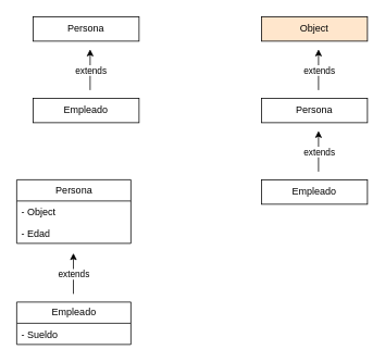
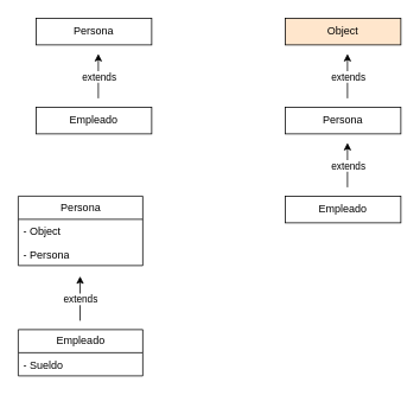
  <mxCell id="0" />
  <mxCell id="1" parent="0" />
  <mxCell id="2" value="Persona" style="rounded=0;whiteSpace=wrap;html=1;" vertex="1" parent="1"><mxGeometry x="40" y="20" width="130" height="30" as="geometry" /></mxCell>
  <mxCell id="3" value="Empleado" style="rounded=0;whiteSpace=wrap;html=1;" vertex="1" parent="1"><mxGeometry x="40" y="120" width="130" height="30" as="geometry" /></mxCell>
  <mxCell id="4" value="" style="endArrow=classic;html=1;" edge="1" parent="1"><mxGeometry relative="1" as="geometry"><mxPoint x="110" y="110" as="sourcePoint" /><mxPoint x="110" y="60" as="targetPoint" /><Array as="points" /></mxGeometry></mxCell>
  <mxCell id="5" value="extends" style="edgeLabel;resizable=0;html=1;align=center;verticalAlign=middle;" connectable="0" vertex="1" parent="4"><mxGeometry relative="1" as="geometry" /></mxCell>
  <mxCell id="6" value="Persona" style="rounded=0;whiteSpace=wrap;html=1;" vertex="1" parent="1"><mxGeometry x="320" y="120" width="130" height="30" as="geometry" /></mxCell>
  <mxCell id="7" value="Empleado" style="rounded=0;whiteSpace=wrap;html=1;" vertex="1" parent="1"><mxGeometry x="320" y="220" width="130" height="30" as="geometry" /></mxCell>
  <mxCell id="8" value="" style="endArrow=classic;html=1;" edge="1" parent="1"><mxGeometry relative="1" as="geometry"><mxPoint x="390" y="210" as="sourcePoint" /><mxPoint x="390" y="160" as="targetPoint" /><Array as="points" /></mxGeometry></mxCell>
  <mxCell id="9" value="extends" style="edgeLabel;resizable=0;html=1;align=center;verticalAlign=middle;" connectable="0" vertex="1" parent="8"><mxGeometry relative="1" as="geometry" /></mxCell>
  <mxCell id="10" value="Object" style="rounded=0;whiteSpace=wrap;html=1;fillColor=#ffe6cc;" vertex="1" parent="1"><mxGeometry x="320" y="20" width="130" height="30" as="geometry" /></mxCell>
  <mxCell id="11" value="" style="endArrow=classic;html=1;" edge="1" parent="1"><mxGeometry relative="1" as="geometry"><mxPoint x="390" y="110" as="sourcePoint" /><mxPoint x="390" y="60" as="targetPoint" /><Array as="points" /></mxGeometry></mxCell>
  <mxCell id="12" value="extends" style="edgeLabel;resizable=0;html=1;align=center;verticalAlign=middle;" connectable="0" vertex="1" parent="11"><mxGeometry relative="1" as="geometry" /></mxCell>
  <mxCell id="13" value="Persona" style="swimlane;fontStyle=0;childLayout=stackLayout;horizontal=1;startSize=26;fillColor=none;horizontalStack=0;resizeParent=1;resizeParentMax=0;resizeLast=0;collapsible=1;marginBottom=0;html=1;" vertex="1" parent="1"><mxGeometry x="20" y="220" width="140" height="78" as="geometry" /></mxCell>
  <mxCell id="14" value="- Object" style="text;strokeColor=none;fillColor=none;align=left;verticalAlign=top;spacingLeft=4;spacingRight=4;overflow=hidden;rotatable=0;points=[[0,0.5],[1,0.5]];portConstraint=eastwest;whiteSpace=wrap;html=1;" vertex="1" parent="13"><mxGeometry y="26" width="140" height="26" as="geometry" /></mxCell>
- <mxCell id="15" value="- Edad" style="text;strokeColor=none;fillColor=none;align=left;verticalAlign=top;spacingLeft=4;spacingRight=4;overflow=hidden;rotatable=0;points=[[0,0.5],[1,0.5]];portConstraint=eastwest;whiteSpace=wrap;html=1;" vertex="1" parent="13"><mxGeometry y="52" width="140" height="26" as="geometry" /></mxCell>
+ <mxCell id="15" value="- Persona" style="text;strokeColor=none;fillColor=none;align=left;verticalAlign=top;spacingLeft=4;spacingRight=4;overflow=hidden;rotatable=0;points=[[0,0.5],[1,0.5]];portConstraint=eastwest;whiteSpace=wrap;html=1;" vertex="1" parent="13"><mxGeometry y="52" width="140" height="26" as="geometry" /></mxCell>
  <mxCell id="16" value="" style="endArrow=classic;html=1;" edge="1" parent="1"><mxGeometry relative="1" as="geometry"><mxPoint x="89.5" y="360" as="sourcePoint" /><mxPoint x="89.5" y="310" as="targetPoint" /><Array as="points" /></mxGeometry></mxCell>
  <mxCell id="17" value="extends" style="edgeLabel;resizable=0;html=1;align=center;verticalAlign=middle;" connectable="0" vertex="1" parent="16"><mxGeometry relative="1" as="geometry" /></mxCell>
  <mxCell id="18" value="Empleado" style="swimlane;fontStyle=0;childLayout=stackLayout;horizontal=1;startSize=26;fillColor=none;horizontalStack=0;resizeParent=1;resizeParentMax=0;resizeLast=0;collapsible=1;marginBottom=0;html=1;" vertex="1" parent="1"><mxGeometry x="20" y="370" width="140" height="52" as="geometry" /></mxCell>
  <mxCell id="19" value="- Sueldo" style="text;strokeColor=none;fillColor=none;align=left;verticalAlign=top;spacingLeft=4;spacingRight=4;overflow=hidden;rotatable=0;points=[[0,0.5],[1,0.5]];portConstraint=eastwest;whiteSpace=wrap;html=1;" vertex="1" parent="18"><mxGeometry y="26" width="140" height="26" as="geometry" /></mxCell>
